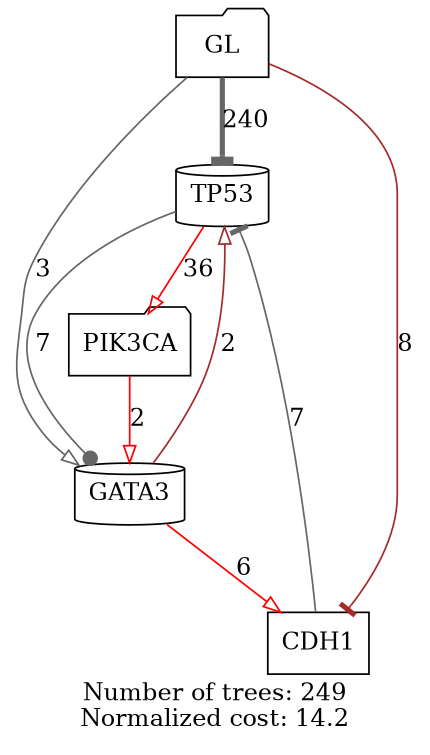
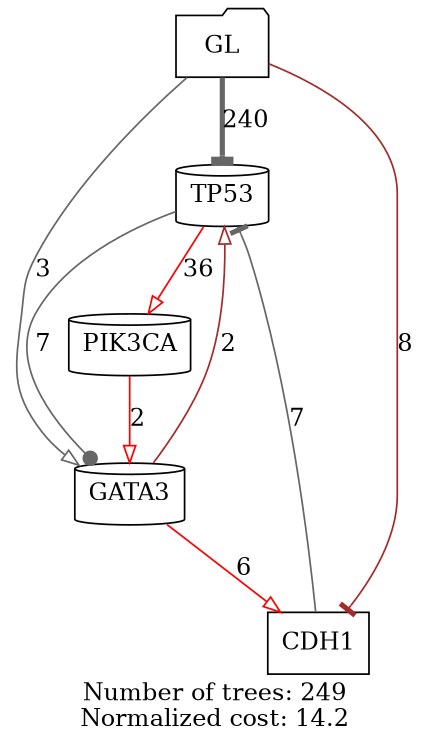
  digraph {
    label="Number of trees: 249\nNormalized cost: 14.2"
    node [shape=cylinder]
    edge [arrowhead=onormal color=gray40]
    n1 [label=TP53]
-   n2 [label=PIK3CA shape=folder]
+   n2 [label=PIK3CA]
    n3 [label=GATA3]
    n4 [label=CDH1 shape=box]
    n5 [label=GL shape=folder]
    n1 -> n2 [color=red label=36]
    n1 -> n3 [arrowhead=dot label=7]
    n2 -> n3 [color=red label=2]
    n3 -> n1 [color=brown label=2]
    n3 -> n4 [color=red label=6]
    n4 -> n1 [arrowhead=tee label=7]
    n5 -> n1 [arrowhead=tee label=240 penwidth=3]
    n5 -> n3 [label=3]
    n5 -> n4 [arrowhead=tee color=brown label=8]
  }
